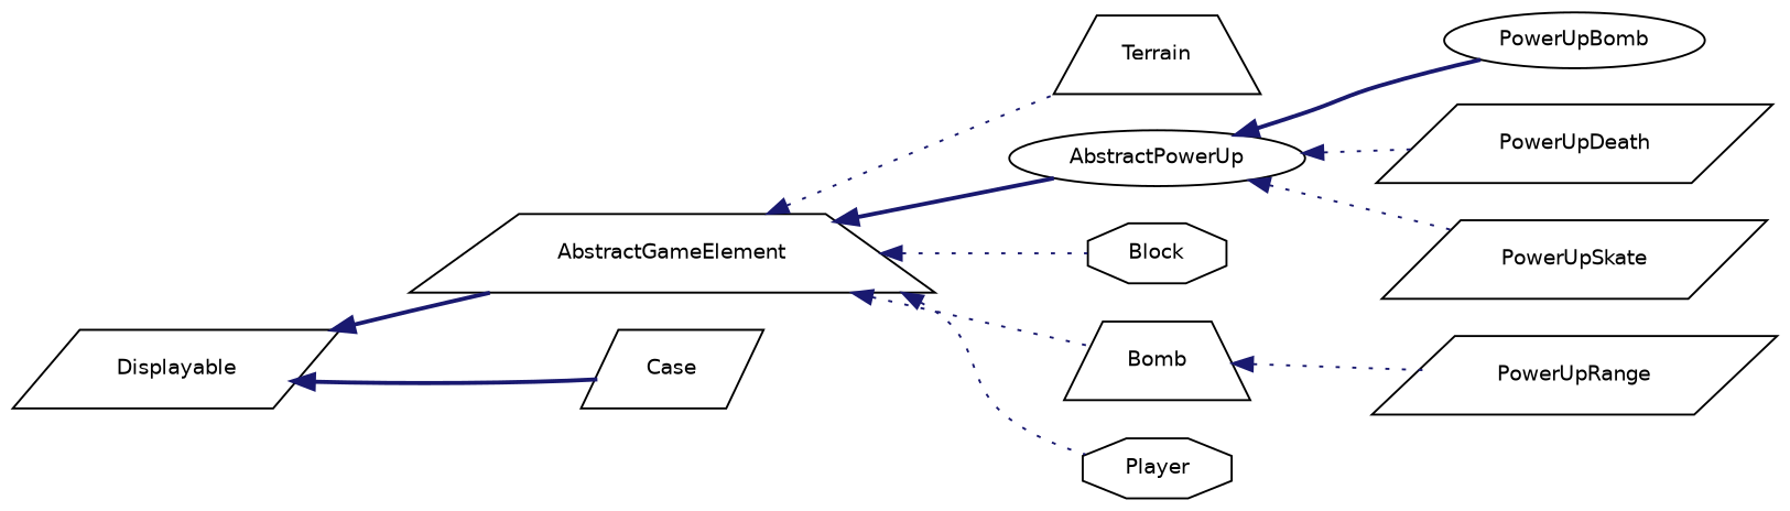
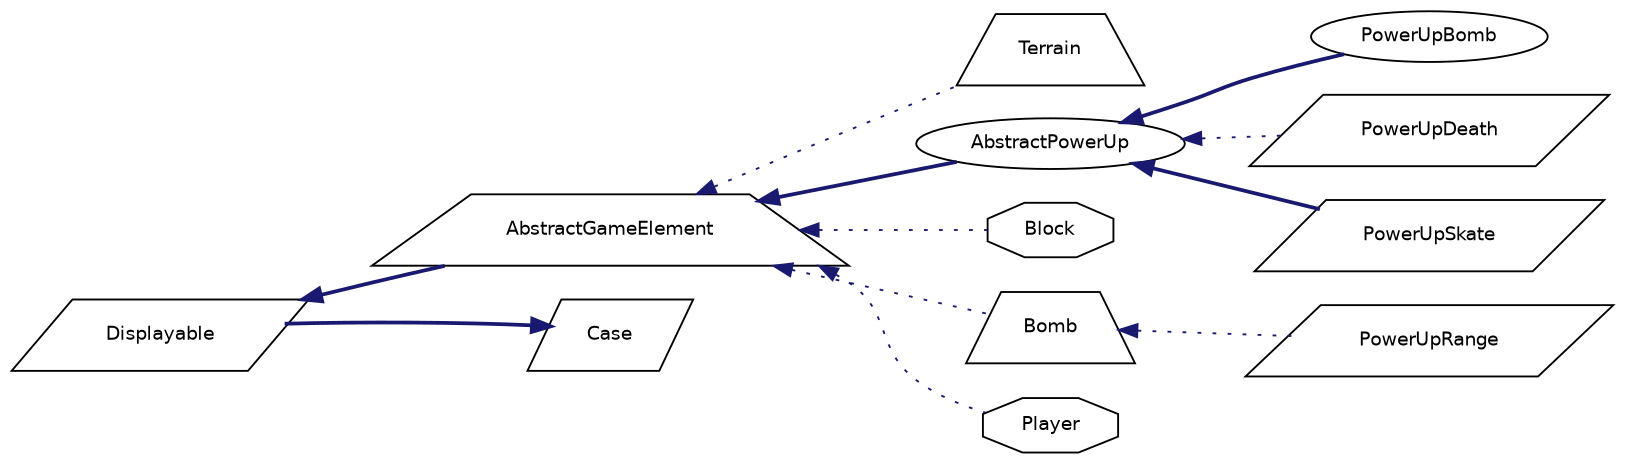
  digraph {
    rankdir=LR
    node [color=black fillcolor=white fontname=Helvetica fontsize=10 shape=parallelogram style=filled]
    edge [color=midnightblue dir=back fontname=Helvetica fontsize=10 labelfontname=Helvetica labelfontsize=10 style=dotted]
    n1 [height=0.2 label=Displayable width=0.4]
    n2 [height=0.2 label=AbstractGameElement shape=trapezium width=0.4]
    n3 [height=0.2 label=Case width=0.4]
    n4 [height=0.2 label=Terrain shape=trapezium width=0.4]
    n5 [height=0.2 label=AbstractPowerUp shape=ellipse width=0.4]
    n6 [height=0.2 label=Block shape=octagon width=0.4]
    n7 [height=0.2 label=Bomb shape=trapezium width=0.4]
    n8 [height=0.2 label=Player shape=octagon width=0.4]
    n9 [height=0.2 label=PowerUpBomb shape=ellipse width=0.4]
    n10 [height=0.2 label=PowerUpDeath width=0.4]
    n11 [height=0.2 label=PowerUpSkate width=0.4]
    n12 [height=0.2 label=PowerUpRange width=0.4]
    n1 -> n2 [style=bold]
-   n1 -> n3 [style=bold]
+   n3 -> n1 [style=bold]
    n2 -> n4
    n2 -> n5 [style=bold]
    n2 -> n6
    n2 -> n7
    n2 -> n8
    n5 -> n9 [style=bold]
    n5 -> n10
-   n5 -> n11
+   n5 -> n11 [style=bold]
    n7 -> n12
  }
